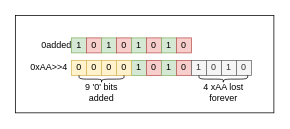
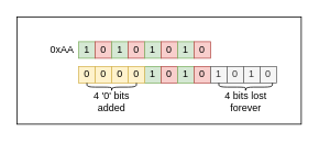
  <mxCell id="0" />
  <mxCell id="1" parent="0" />
  <mxCell id="2" value="" style="rounded=0;whiteSpace=wrap;html=1;" vertex="1" parent="1"><mxGeometry x="20" y="20" width="345" height="130" as="geometry" /></mxCell>
  <mxCell id="3" value="1" style="rounded=0;whiteSpace=wrap;html=1;fillColor=#d5e8d4;strokeColor=#82b366;" vertex="1" parent="1"><mxGeometry x="95" y="50" width="20" height="20" as="geometry" /></mxCell>
  <mxCell id="4" value="0" style="rounded=0;whiteSpace=wrap;html=1;fillColor=#f8cecc;strokeColor=#b85450;" vertex="1" parent="1"><mxGeometry x="115" y="50" width="20" height="20" as="geometry" /></mxCell>
  <mxCell id="5" value="1" style="rounded=0;whiteSpace=wrap;html=1;fillColor=#d5e8d4;strokeColor=#82b366;" vertex="1" parent="1"><mxGeometry x="135" y="50" width="20" height="20" as="geometry" /></mxCell>
  <mxCell id="6" value="0" style="rounded=0;whiteSpace=wrap;html=1;fillColor=#f8cecc;strokeColor=#b85450;" vertex="1" parent="1"><mxGeometry x="155" y="50" width="20" height="20" as="geometry" /></mxCell>
  <mxCell id="7" value="1" style="rounded=0;whiteSpace=wrap;html=1;fillColor=#d5e8d4;strokeColor=#82b366;" vertex="1" parent="1"><mxGeometry x="175" y="50" width="20" height="20" as="geometry" /></mxCell>
  <mxCell id="8" value="0" style="rounded=0;whiteSpace=wrap;html=1;fillColor=#f8cecc;strokeColor=#b85450;" vertex="1" parent="1"><mxGeometry x="195" y="50" width="20" height="20" as="geometry" /></mxCell>
  <mxCell id="9" value="1" style="rounded=0;whiteSpace=wrap;html=1;fillColor=#d5e8d4;strokeColor=#82b366;" vertex="1" parent="1"><mxGeometry x="215" y="50" width="20" height="20" as="geometry" /></mxCell>
  <mxCell id="10" value="0" style="rounded=0;whiteSpace=wrap;html=1;fillColor=#f8cecc;strokeColor=#b85450;" vertex="1" parent="1"><mxGeometry x="235" y="50" width="20" height="20" as="geometry" /></mxCell>
  <mxCell id="11" value="1" style="rounded=0;whiteSpace=wrap;html=1;fillColor=#d5e8d4;strokeColor=#82b366;" vertex="1" parent="1"><mxGeometry x="175" y="80" width="20" height="20" as="geometry" /></mxCell>
  <mxCell id="12" value="0" style="rounded=0;whiteSpace=wrap;html=1;fillColor=#f8cecc;strokeColor=#b85450;" vertex="1" parent="1"><mxGeometry x="195" y="80" width="20" height="20" as="geometry" /></mxCell>
  <mxCell id="13" value="1" style="rounded=0;whiteSpace=wrap;html=1;fillColor=#d5e8d4;strokeColor=#82b366;" vertex="1" parent="1"><mxGeometry x="215" y="80" width="20" height="20" as="geometry" /></mxCell>
  <mxCell id="14" value="0" style="rounded=0;whiteSpace=wrap;html=1;fillColor=#f8cecc;strokeColor=#b85450;" vertex="1" parent="1"><mxGeometry x="235" y="80" width="20" height="20" as="geometry" /></mxCell>
  <mxCell id="15" value="1" style="rounded=0;whiteSpace=wrap;html=1;fillColor=#f5f5f5;strokeColor=#666666;fontColor=#333333;" vertex="1" parent="1"><mxGeometry x="255" y="80" width="20" height="20" as="geometry" /></mxCell>
  <mxCell id="16" value="0" style="rounded=0;whiteSpace=wrap;html=1;fillColor=#f5f5f5;strokeColor=#666666;fontColor=#333333;" vertex="1" parent="1"><mxGeometry x="275" y="80" width="20" height="20" as="geometry" /></mxCell>
  <mxCell id="17" value="1" style="rounded=0;whiteSpace=wrap;html=1;fillColor=#f5f5f5;strokeColor=#666666;fontColor=#333333;" vertex="1" parent="1"><mxGeometry x="295" y="80" width="20" height="20" as="geometry" /></mxCell>
  <mxCell id="18" value="0" style="rounded=0;whiteSpace=wrap;html=1;fillColor=#f5f5f5;strokeColor=#666666;fontColor=#333333;" vertex="1" parent="1"><mxGeometry x="315" y="80" width="20" height="20" as="geometry" /></mxCell>
  <mxCell id="19" value="0" style="rounded=0;whiteSpace=wrap;html=1;fillColor=#fff2cc;strokeColor=#d6b656;" vertex="1" parent="1"><mxGeometry x="95" y="80" width="20" height="20" as="geometry" /></mxCell>
  <mxCell id="20" value="0" style="rounded=0;whiteSpace=wrap;html=1;fillColor=#fff2cc;strokeColor=#d6b656;" vertex="1" parent="1"><mxGeometry x="115" y="80" width="20" height="20" as="geometry" /></mxCell>
  <mxCell id="21" value="0" style="rounded=0;whiteSpace=wrap;html=1;fillColor=#fff2cc;strokeColor=#d6b656;" vertex="1" parent="1"><mxGeometry x="135" y="80" width="20" height="20" as="geometry" /></mxCell>
  <mxCell id="22" value="0" style="rounded=0;whiteSpace=wrap;html=1;fillColor=#fff2cc;strokeColor=#d6b656;" vertex="1" parent="1"><mxGeometry x="155" y="80" width="20" height="20" as="geometry" /></mxCell>
  <mxCell id="23" value="" style="shape=curlyBracket;whiteSpace=wrap;html=1;rounded=1;flipH=1;labelPosition=right;verticalLabelPosition=middle;align=left;verticalAlign=middle;rotation=90;" vertex="1" parent="1"><mxGeometry x="130" y="75" width="10" height="60" as="geometry" /></mxCell>
  <mxCell id="24" value="" style="shape=curlyBracket;whiteSpace=wrap;html=1;rounded=1;flipH=1;labelPosition=right;verticalLabelPosition=middle;align=left;verticalAlign=middle;rotation=90;" vertex="1" parent="1"><mxGeometry x="292.5" y="72.5" width="10" height="65" as="geometry" /></mxCell>
- <mxCell id="25" value="0added" style="text;html=1;strokeColor=none;fillColor=none;align=center;verticalAlign=middle;whiteSpace=wrap;rounded=0;" vertex="1" parent="1"><mxGeometry x="45" y="45" width="60" height="30" as="geometry" /></mxCell>
- <mxCell id="26" value="0xAA&amp;gt;&amp;gt;4" style="text;html=1;strokeColor=none;fillColor=none;align=center;verticalAlign=middle;whiteSpace=wrap;rounded=0;" vertex="1" parent="1"><mxGeometry x="35" y="75" width="60" height="30" as="geometry" /></mxCell>
- <mxCell id="27" value="9 '0' bits added" style="text;html=1;strokeColor=none;fillColor=none;align=center;verticalAlign=middle;whiteSpace=wrap;rounded=0;" vertex="1" parent="1"><mxGeometry x="105" y="107.5" width="60" height="30" as="geometry" /></mxCell>
- <mxCell id="28" value="4 xAA lost forever" style="text;html=1;strokeColor=none;fillColor=none;align=center;verticalAlign=middle;whiteSpace=wrap;rounded=0;" vertex="1" parent="1"><mxGeometry x="267.5" y="107.5" width="60" height="30" as="geometry" /></mxCell>
+ <mxCell id="25" value="0xAA" style="text;html=1;strokeColor=none;fillColor=none;align=center;verticalAlign=middle;whiteSpace=wrap;rounded=0;" vertex="1" parent="1"><mxGeometry x="45" y="45" width="60" height="30" as="geometry" /></mxCell>
+ <mxCell id="27" value="4 '0' bits added" style="text;html=1;strokeColor=none;fillColor=none;align=center;verticalAlign=middle;whiteSpace=wrap;rounded=0;" vertex="1" parent="1"><mxGeometry x="105" y="107.5" width="60" height="30" as="geometry" /></mxCell>
+ <mxCell id="28" value="4 bits lost forever" style="text;html=1;strokeColor=none;fillColor=none;align=center;verticalAlign=middle;whiteSpace=wrap;rounded=0;" vertex="1" parent="1"><mxGeometry x="267.5" y="107.5" width="60" height="30" as="geometry" /></mxCell>
